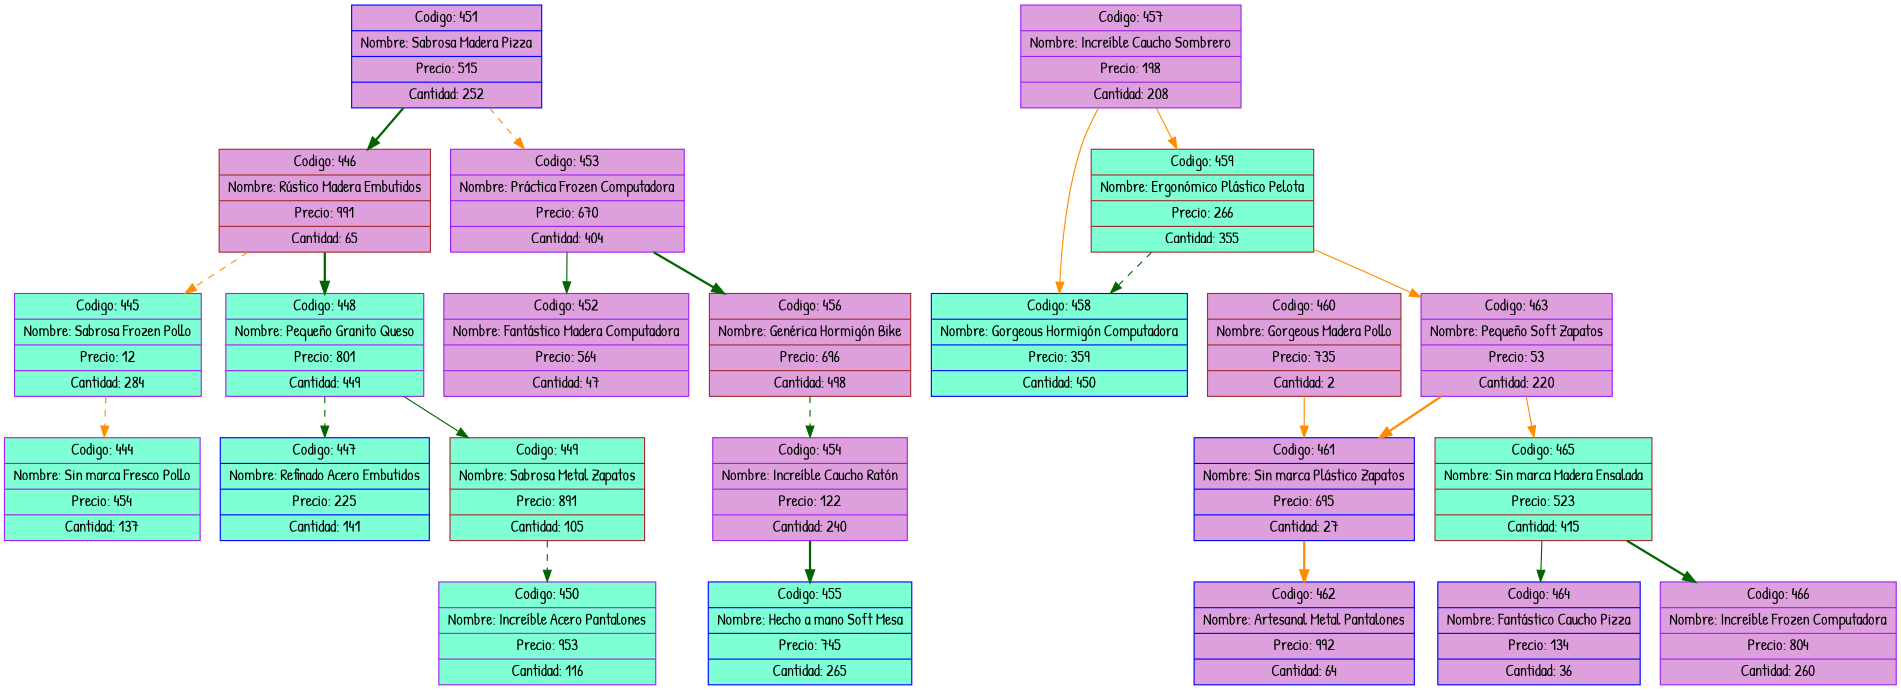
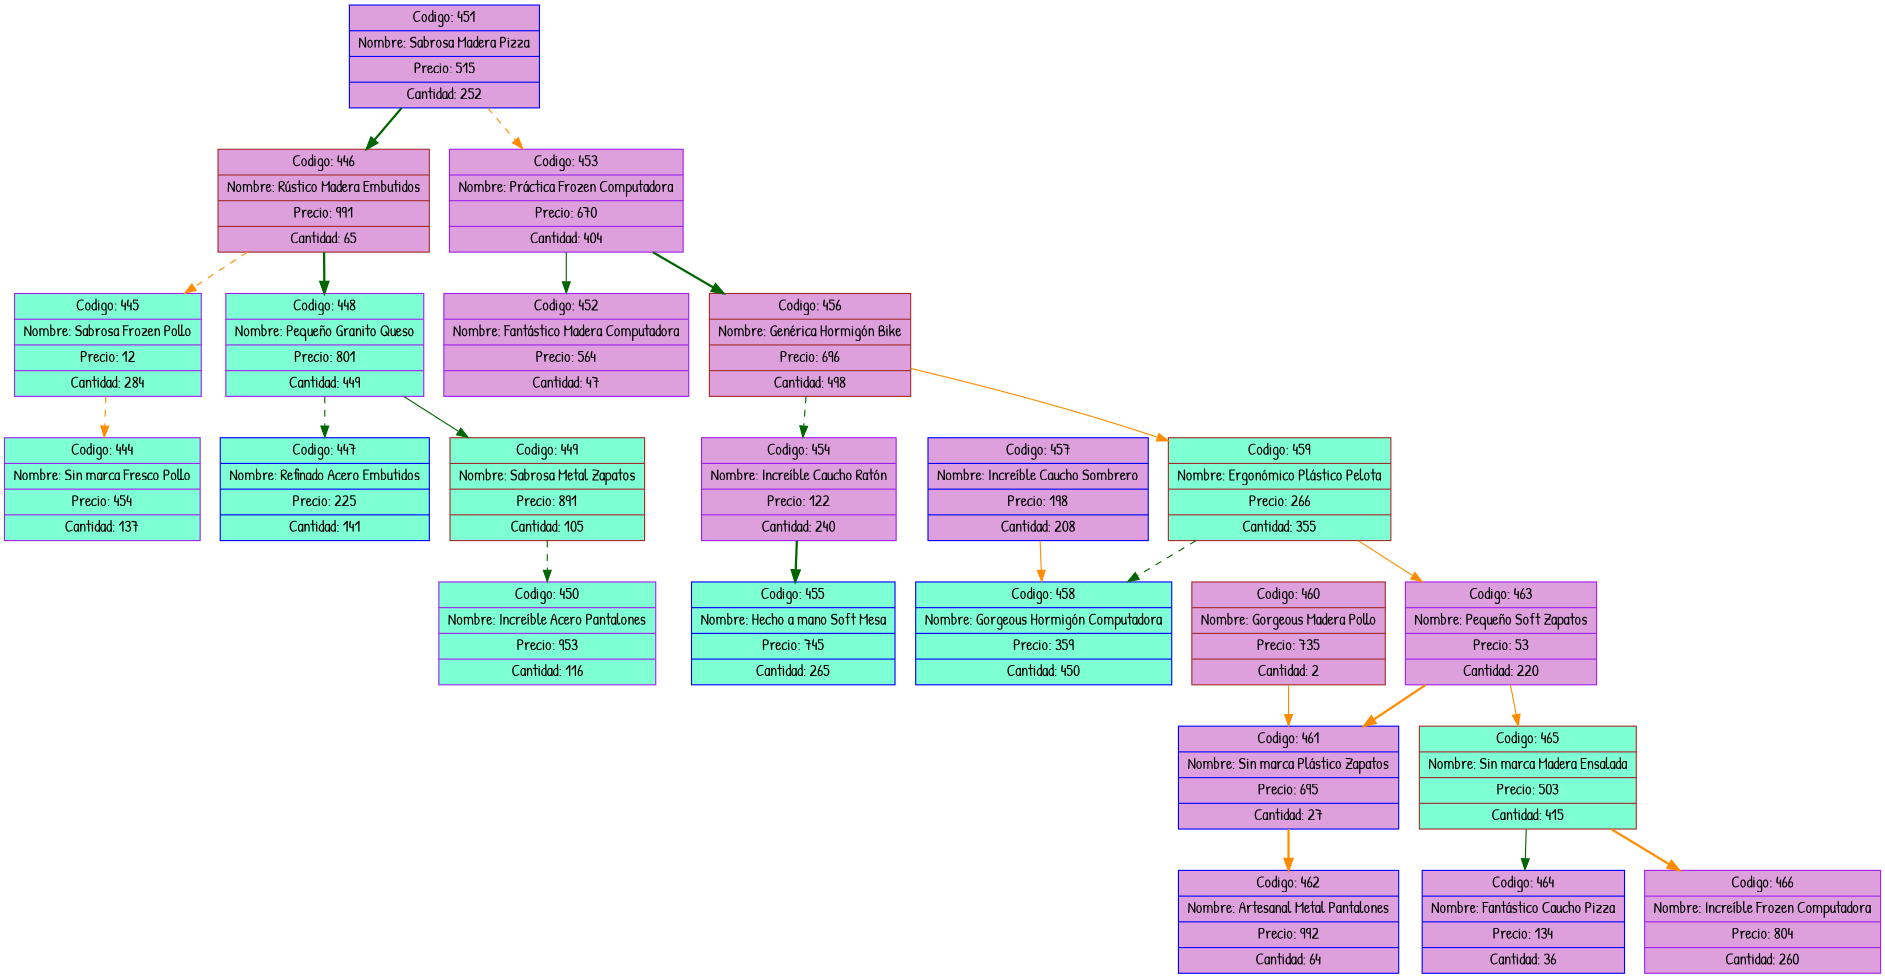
  digraph {
    fontname="Patrick Hand"
    node [color=purple fillcolor=plum fontname="Patrick Hand" shape=record style=filled]
    edge [color=darkgreen fontname="Patrick Hand" style=solid]
    n1 [color=blue label="{ Codigo: 451 | Nombre: Sabrosa Madera Pizza | Precio: 515 | Cantidad: 252}"]
    n2 [color=brown label="{ Codigo: 446 | Nombre: Rústico Madera Embutidos | Precio: 991 | Cantidad: 65}"]
    n3 [label="{ Codigo: 453 | Nombre: Práctica Frozen Computadora | Precio: 670 | Cantidad: 404}"]
    n4 [fillcolor=aquamarine label="{ Codigo: 445 | Nombre: Sabrosa Frozen Pollo | Precio: 12 | Cantidad: 284}"]
    n5 [fillcolor=aquamarine label="{ Codigo: 448 | Nombre: Pequeño Granito Queso | Precio: 801 | Cantidad: 449}"]
    n6 [label="{ Codigo: 452 | Nombre: Fantástico Madera Computadora | Precio: 564 | Cantidad: 47}"]
    n7 [color=brown label="{ Codigo: 456 | Nombre: Genérica Hormigón Bike | Precio: 696 | Cantidad: 498}"]
    n8 [fillcolor=aquamarine label="{ Codigo: 444 | Nombre: Sin marca Fresco Pollo | Precio: 454 | Cantidad: 137}"]
    n9 [color=blue fillcolor=aquamarine label="{ Codigo: 447 | Nombre: Refinado Acero Embutidos | Precio: 225 | Cantidad: 141}"]
    n10 [color=brown fillcolor=aquamarine label="{ Codigo: 449 | Nombre: Sabrosa Metal Zapatos | Precio: 891 | Cantidad: 105}"]
    n11 [fillcolor=aquamarine label="{ Codigo: 450 | Nombre: Increíble Acero Pantalones | Precio: 953 | Cantidad: 116}"]
    n12 [label="{ Codigo: 454 | Nombre: Increíble Caucho Ratón | Precio: 122 | Cantidad: 240}"]
    n13 [color=brown fillcolor=aquamarine label="{ Codigo: 459 | Nombre: Ergonómico Plástico Pelota | Precio: 266 | Cantidad: 355}"]
    n14 [color=blue fillcolor=aquamarine label="{ Codigo: 455 | Nombre: Hecho a mano Soft Mesa | Precio: 745 | Cantidad: 265}"]
    n15 [color=blue fillcolor=aquamarine label="{ Codigo: 458 | Nombre: Gorgeous Hormigón Computadora | Precio: 359 | Cantidad: 450}"]
    n16 [label="{ Codigo: 463 | Nombre: Pequeño Soft Zapatos | Precio: 53 | Cantidad: 220}"]
    n17 [color=blue label="{ Codigo: 461 | Nombre: Sin marca Plástico Zapatos | Precio: 695 | Cantidad: 27}"]
-   n18 [color=brown fillcolor=aquamarine label="{ Codigo: 465 | Nombre: Sin marca Madera Ensalada | Precio: 523 | Cantidad: 415}"]
-   n19 [label="{ Codigo: 457 | Nombre: Increíble Caucho Sombrero | Precio: 198 | Cantidad: 208}"]
+   n18 [color=brown fillcolor=aquamarine label="{ Codigo: 465 | Nombre: Sin marca Madera Ensalada | Precio: 503 | Cantidad: 415}"]
+   n19 [color=blue label="{ Codigo: 457 | Nombre: Increíble Caucho Sombrero | Precio: 198 | Cantidad: 208}"]
    n20 [color=blue label="{ Codigo: 462 | Nombre: Artesanal Metal Pantalones | Precio: 992 | Cantidad: 64}"]
    n21 [color=blue label="{ Codigo: 464 | Nombre: Fantástico Caucho Pizza | Precio: 134 | Cantidad: 36}"]
    n22 [label="{ Codigo: 466 | Nombre: Increíble Frozen Computadora | Precio: 804 | Cantidad: 260}"]
    n23 [color=brown label="{ Codigo: 460 | Nombre: Gorgeous Madera Pollo | Precio: 735 | Cantidad: 2}"]
    n1 -> n2 [style=bold]
    n1 -> n3 [color=darkorange style=dashed]
    n2 -> n4 [color=darkorange style=dashed]
    n2 -> n5 [style=bold]
    n3 -> n6
    n3 -> n7 [style=bold]
    n4 -> n8 [color=darkorange style=dashed]
    n5 -> n9 [style=dashed]
    n5 -> n10
    n7 -> n12 [style=dashed]
-   n19 -> n13 [color=darkorange]
+   n7 -> n13 [color=darkorange]
    n10 -> n11 [style=dashed]
    n12 -> n14 [style=bold]
    n13 -> n15 [style=dashed]
    n13 -> n16 [color=darkorange]
    n16 -> n17 [color=darkorange style=bold]
    n16 -> n18 [color=darkorange]
    n17 -> n20 [color=darkorange style=bold]
    n18 -> n21
-   n18 -> n22 [style=bold]
+   n18 -> n22 [color=darkorange style=bold]
    n19 -> n15 [color=darkorange]
    n23 -> n17 [color=darkorange]
  }
